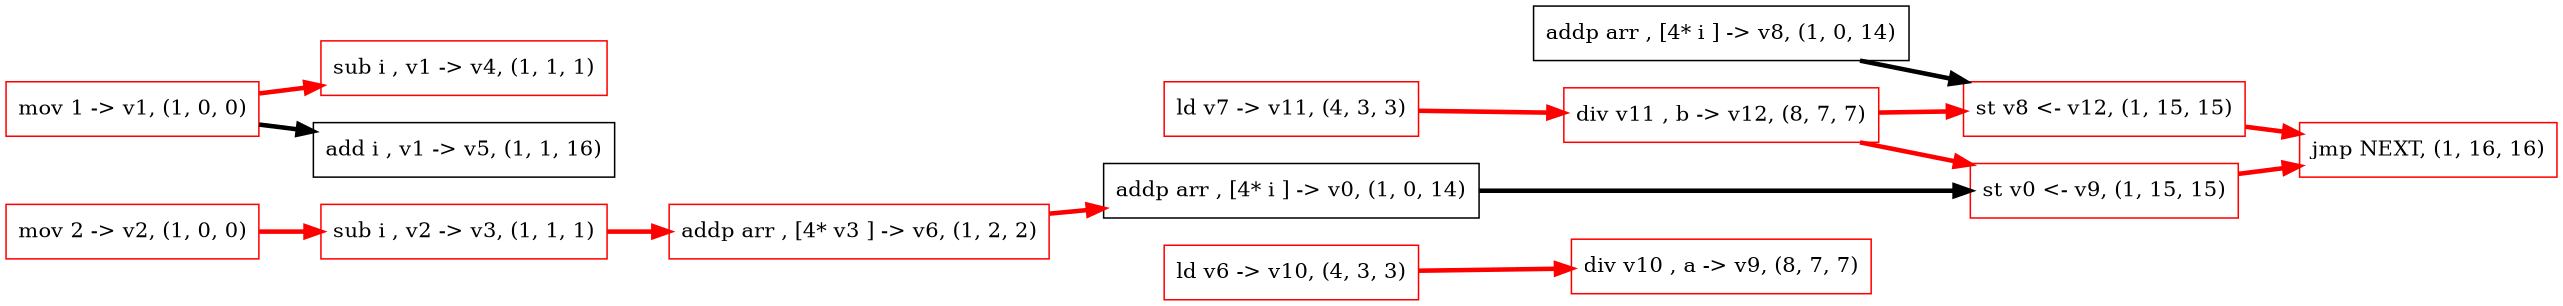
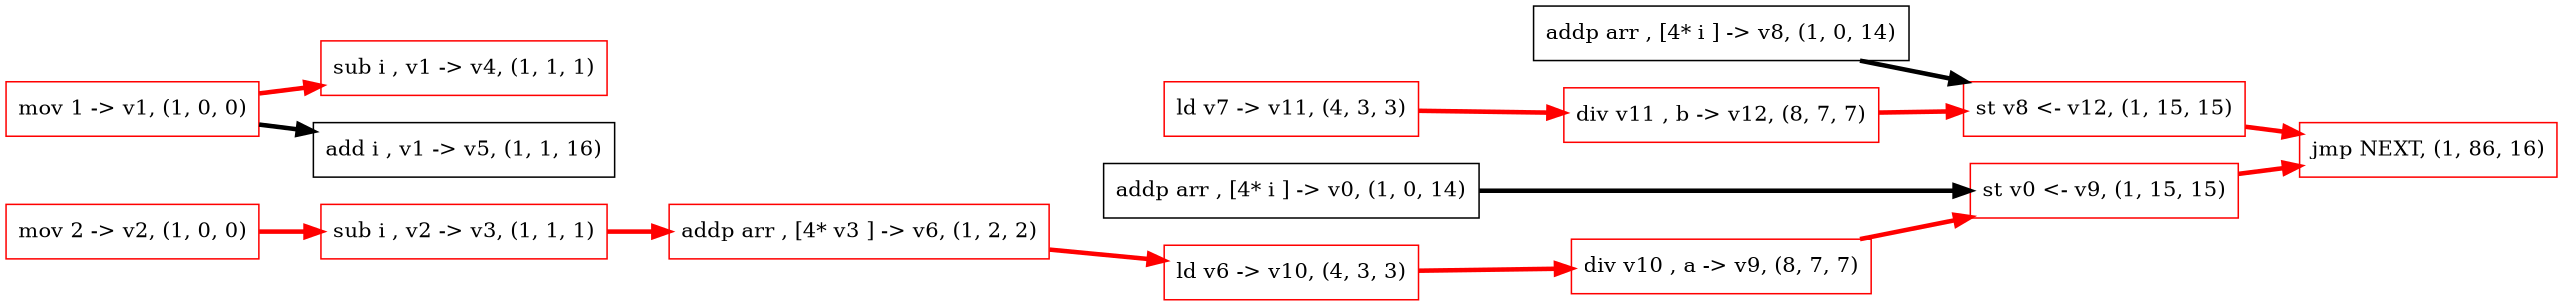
  digraph {
    rankdir=LR
    node [shape=rect color=red]
    edge [fontname=Monospace fontsize=48 penwidth=3 color=red]
    n1 [label="addp arr , [4* i ] -> v0, (1, 0, 14)" color=""]
    n2 [label="st v0 <- v9, (1, 15, 15)"]
-   n3 [label="jmp NEXT, (1, 16, 16)"]
+   n3 [label="jmp NEXT, (1, 86, 16)"]
    n4 [label="mov 2 -> v2, (1, 0, 0)"]
    n5 [label="sub i , v2 -> v3, (1, 1, 1)"]
    n6 [label="addp arr , [4* v3 ] -> v6, (1, 2, 2)"]
    n7 [label="ld v6 -> v10, (4, 3, 3)"]
    n8 [label="div v10 , a -> v9, (8, 7, 7)"]
    n9 [label="mov 1 -> v1, (1, 0, 0)"]
    n10 [label="sub i , v1 -> v4, (1, 1, 1)"]
    n11 [label="add i , v1 -> v5, (1, 1, 16)" color=""]
    n12 [label="ld v7 -> v11, (4, 3, 3)"]
    n13 [label="div v11 , b -> v12, (8, 7, 7)"]
    n14 [label="st v8 <- v12, (1, 15, 15)"]
    n15 [label="addp arr , [4* i ] -> v8, (1, 0, 14)" color=""]
    n1 -> n2 [color=""]
    n2 -> n3
    n4 -> n5
    n5 -> n6
-   n6 -> n1
+   n6 -> n7
    n7 -> n8
-   n13 -> n2
+   n8 -> n2
    n9 -> n10
    n9 -> n11 [color=""]
    n12 -> n13
    n13 -> n14
    n14 -> n3
    n15 -> n14 [color=""]
  }
